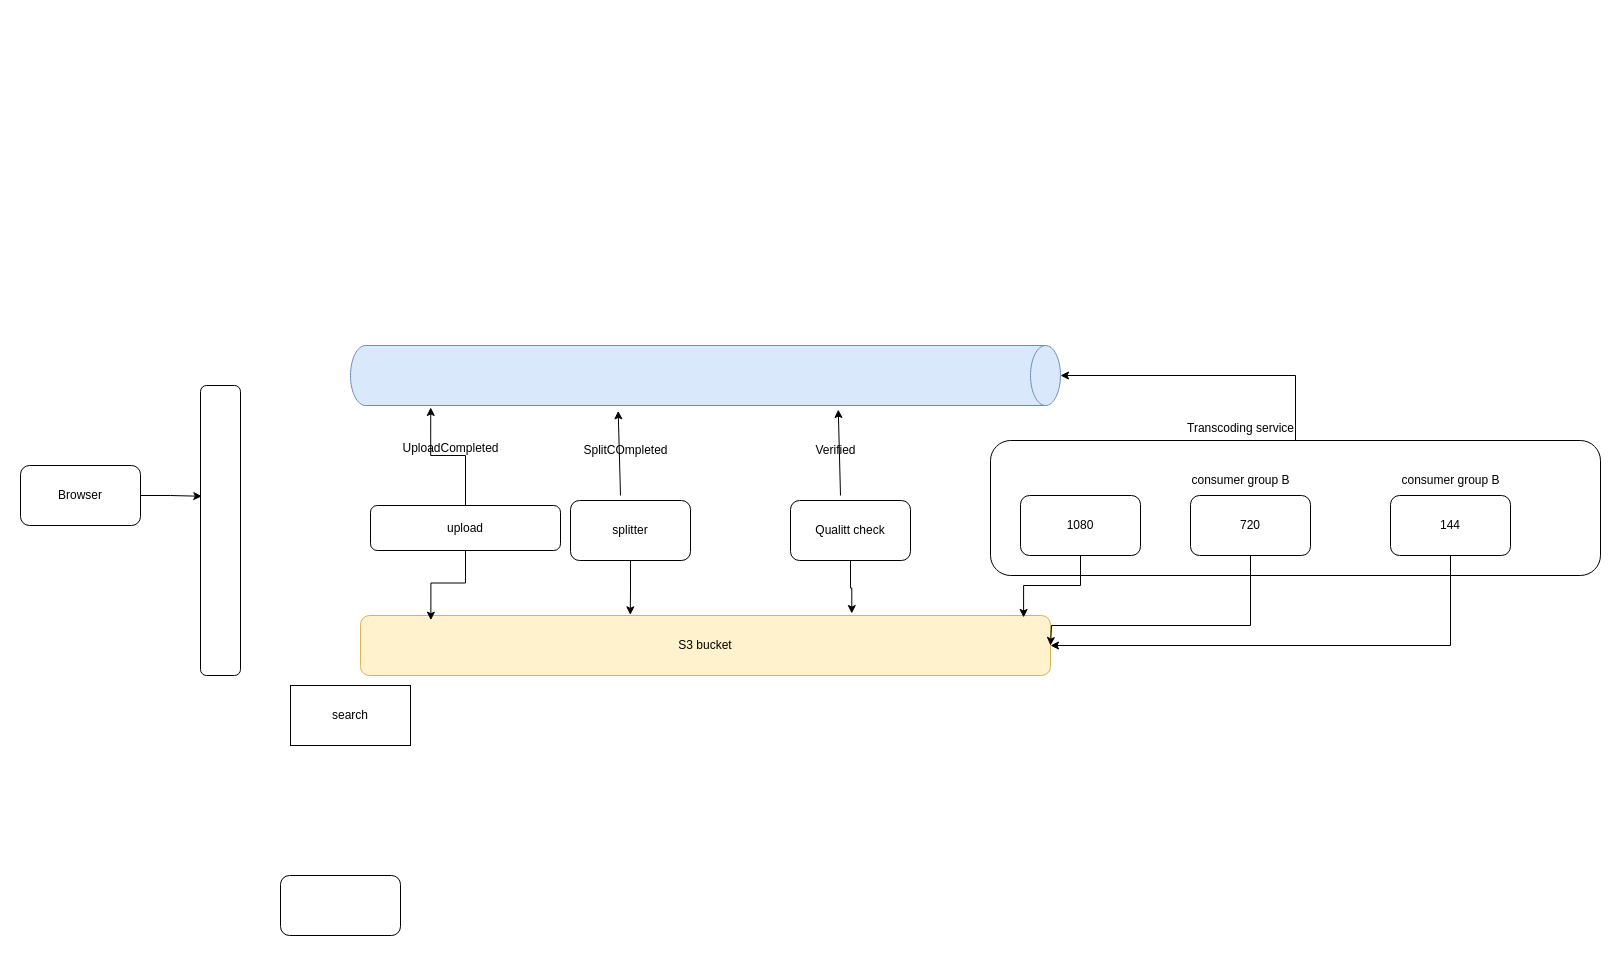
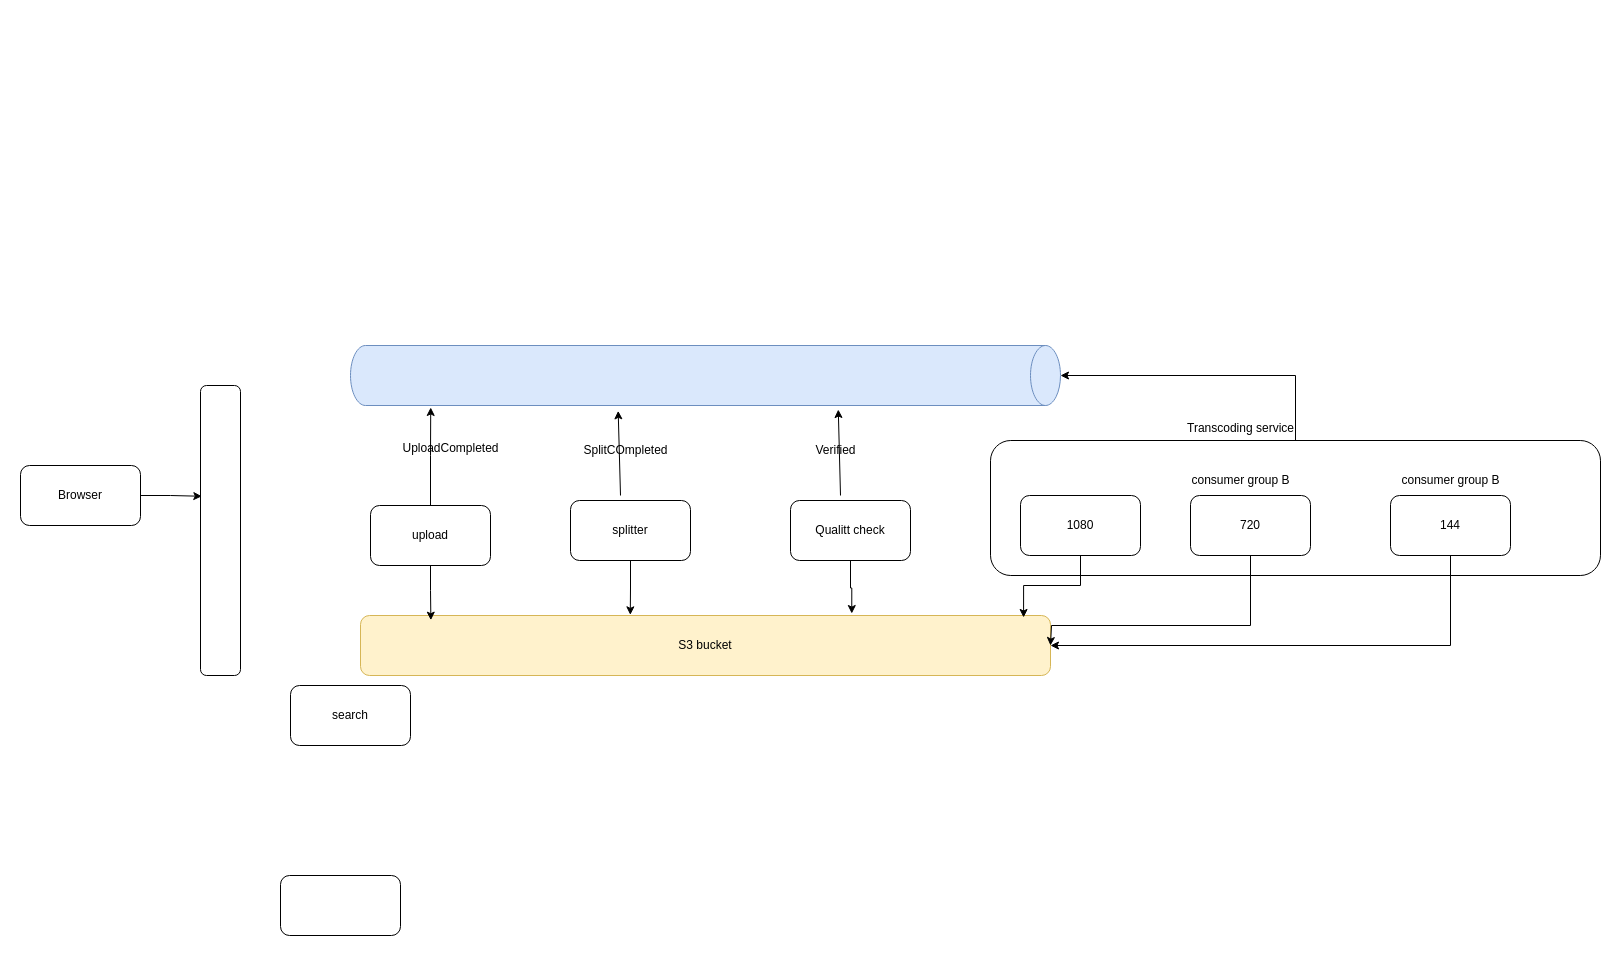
  <mxCell id="0" />
  <mxCell id="1" parent="0" />
  <mxCell id="2" value="" style="rounded=1;whiteSpace=wrap;html=1;" vertex="1" parent="1"><mxGeometry x="990" y="440" width="610" height="135" as="geometry" /></mxCell>
  <mxCell id="3" value="Browser" style="rounded=1;whiteSpace=wrap;html=1;" vertex="1" parent="1"><mxGeometry x="20" y="465" width="120" height="60" as="geometry" /></mxCell>
  <mxCell id="4" value="" style="rounded=1;whiteSpace=wrap;html=1;" vertex="1" parent="1"><mxGeometry x="200" y="385" width="40" height="290" as="geometry" /></mxCell>
  <mxCell id="5" style="edgeStyle=orthogonalEdgeStyle;rounded=0;orthogonalLoop=1;jettySize=auto;html=1;entryX=0.033;entryY=0.382;entryDx=0;entryDy=0;entryPerimeter=0;" edge="1" parent="1" source="3" target="4"><mxGeometry relative="1" as="geometry" /></mxCell>
  <mxCell id="6" value="Qualitt check" style="rounded=1;whiteSpace=wrap;html=1;" vertex="1" parent="1"><mxGeometry x="790" y="500" width="120" height="60" as="geometry" /></mxCell>
  <mxCell id="7" value="" style="rounded=1;whiteSpace=wrap;html=1;" vertex="1" parent="1"><mxGeometry x="280" y="875" width="120" height="60" as="geometry" /></mxCell>
- <mxCell id="8" value="search" style="whiteSpace=wrap;html=1;rounded=0;" vertex="1" parent="1"><mxGeometry x="290" y="685" width="120" height="60" as="geometry" /></mxCell>
+ <mxCell id="8" value="search" style="rounded=1;whiteSpace=wrap;html=1;" vertex="1" parent="1"><mxGeometry x="290" y="685" width="120" height="60" as="geometry" /></mxCell>
  <mxCell id="9" value="S3 bucket" style="rounded=1;whiteSpace=wrap;html=1;fillColor=#fff2cc;strokeColor=#d6b656;" vertex="1" parent="1"><mxGeometry x="360" y="615" width="690" height="60" as="geometry" /></mxCell>
  <mxCell id="10" value="" style="shape=cylinder3;whiteSpace=wrap;html=1;boundedLbl=1;backgroundOutline=1;size=15;rotation=90;fillColor=#dae8fc;strokeColor=#6c8ebf;" vertex="1" parent="1"><mxGeometry x="675" y="20" width="60" height="710" as="geometry" /></mxCell>
  <mxCell id="11" value="splitter" style="rounded=1;whiteSpace=wrap;html=1;" vertex="1" parent="1"><mxGeometry x="570" y="500" width="120" height="60" as="geometry" /></mxCell>
- <mxCell id="12" value="upload" style="rounded=1;whiteSpace=wrap;html=1;" vertex="1" parent="1"><mxGeometry x="370" y="505" width="190" height="45" as="geometry" /></mxCell>
+ <mxCell id="12" value="upload" style="rounded=1;whiteSpace=wrap;html=1;" vertex="1" parent="1"><mxGeometry x="370" y="505" width="120" height="60" as="geometry" /></mxCell>
  <mxCell id="13" value="1080" style="rounded=1;whiteSpace=wrap;html=1;" vertex="1" parent="1"><mxGeometry x="1020" y="495" width="120" height="60" as="geometry" /></mxCell>
  <mxCell id="14" style="edgeStyle=orthogonalEdgeStyle;rounded=0;orthogonalLoop=1;jettySize=auto;html=1;" edge="1" parent="1" source="15"><mxGeometry relative="1" as="geometry"><mxPoint x="1050" y="645" as="targetPoint" /><Array as="points"><mxPoint x="1250" y="625" /><mxPoint x="1051" y="625" /></Array></mxGeometry></mxCell>
  <mxCell id="15" value="720" style="rounded=1;whiteSpace=wrap;html=1;" vertex="1" parent="1"><mxGeometry x="1190" y="495" width="120" height="60" as="geometry" /></mxCell>
  <mxCell id="16" style="edgeStyle=orthogonalEdgeStyle;rounded=0;orthogonalLoop=1;jettySize=auto;html=1;entryX=1;entryY=0.5;entryDx=0;entryDy=0;" edge="1" parent="1" source="17" target="9"><mxGeometry relative="1" as="geometry"><Array as="points"><mxPoint x="1450" y="645" /></Array></mxGeometry></mxCell>
  <mxCell id="17" value="144" style="rounded=1;whiteSpace=wrap;html=1;" vertex="1" parent="1"><mxGeometry x="1390" y="495" width="120" height="60" as="geometry" /></mxCell>
  <mxCell id="18" value="consumer group B" style="text;html=1;align=center;verticalAlign=middle;resizable=0;points=[];autosize=1;strokeColor=none;fillColor=none;" vertex="1" parent="1"><mxGeometry x="1180" y="465" width="120" height="30" as="geometry" /></mxCell>
  <mxCell id="19" value="consumer group B" style="text;html=1;align=center;verticalAlign=middle;resizable=0;points=[];autosize=1;strokeColor=none;fillColor=none;" vertex="1" parent="1"><mxGeometry x="1390" y="465" width="120" height="30" as="geometry" /></mxCell>
  <mxCell id="20" value="Transcoding service" style="text;html=1;align=center;verticalAlign=middle;resizable=0;points=[];autosize=1;strokeColor=none;fillColor=none;" vertex="1" parent="1"><mxGeometry x="1175" y="413" width="130" height="30" as="geometry" /></mxCell>
  <mxCell id="21" style="edgeStyle=orthogonalEdgeStyle;rounded=0;orthogonalLoop=1;jettySize=auto;html=1;entryX=1.033;entryY=0.887;entryDx=0;entryDy=0;entryPerimeter=0;" edge="1" parent="1" source="12" target="10"><mxGeometry relative="1" as="geometry" /></mxCell>
  <mxCell id="22" value="SplitCOmpleted" style="text;html=1;align=center;verticalAlign=middle;resizable=0;points=[];autosize=1;strokeColor=none;fillColor=none;" vertex="1" parent="1"><mxGeometry x="570" y="435" width="110" height="30" as="geometry" /></mxCell>
  <mxCell id="23" value="UploadCompleted" style="text;html=1;align=center;verticalAlign=middle;resizable=0;points=[];autosize=1;strokeColor=none;fillColor=none;" vertex="1" parent="1"><mxGeometry x="390" y="433" width="120" height="30" as="geometry" /></mxCell>
  <mxCell id="24" value="Verified" style="text;html=1;align=center;verticalAlign=middle;resizable=0;points=[];autosize=1;strokeColor=none;fillColor=none;" vertex="1" parent="1"><mxGeometry x="805" y="435" width="60" height="30" as="geometry" /></mxCell>
  <mxCell id="25" value="" style="endArrow=classic;html=1;rounded=0;entryX=1.089;entryY=0.623;entryDx=0;entryDy=0;entryPerimeter=0;" edge="1" parent="1" target="10"><mxGeometry width="50" height="50" relative="1" as="geometry"><mxPoint x="620" y="495" as="sourcePoint" /><mxPoint x="850" y="475" as="targetPoint" /></mxGeometry></mxCell>
  <mxCell id="26" value="" style="endArrow=classic;html=1;rounded=0;entryX=1.067;entryY=0.313;entryDx=0;entryDy=0;entryPerimeter=0;" edge="1" parent="1" target="10"><mxGeometry width="50" height="50" relative="1" as="geometry"><mxPoint x="840" y="495" as="sourcePoint" /><mxPoint x="850" y="475" as="targetPoint" /></mxGeometry></mxCell>
  <mxCell id="27" style="edgeStyle=orthogonalEdgeStyle;rounded=0;orthogonalLoop=1;jettySize=auto;html=1;entryX=0.102;entryY=0.078;entryDx=0;entryDy=0;entryPerimeter=0;" edge="1" parent="1" source="12" target="9"><mxGeometry relative="1" as="geometry" /></mxCell>
  <mxCell id="28" style="edgeStyle=orthogonalEdgeStyle;rounded=0;orthogonalLoop=1;jettySize=auto;html=1;entryX=0.391;entryY=-0.011;entryDx=0;entryDy=0;entryPerimeter=0;" edge="1" parent="1" source="11" target="9"><mxGeometry relative="1" as="geometry" /></mxCell>
  <mxCell id="29" style="edgeStyle=orthogonalEdgeStyle;rounded=0;orthogonalLoop=1;jettySize=auto;html=1;entryX=0.712;entryY=-0.033;entryDx=0;entryDy=0;entryPerimeter=0;" edge="1" parent="1" source="6" target="9"><mxGeometry relative="1" as="geometry" /></mxCell>
  <mxCell id="30" style="edgeStyle=orthogonalEdgeStyle;rounded=0;orthogonalLoop=1;jettySize=auto;html=1;entryX=0.5;entryY=0;entryDx=0;entryDy=0;entryPerimeter=0;" edge="1" parent="1" source="2" target="10"><mxGeometry relative="1" as="geometry" /></mxCell>
  <mxCell id="31" style="edgeStyle=orthogonalEdgeStyle;rounded=0;orthogonalLoop=1;jettySize=auto;html=1;entryX=0.961;entryY=0.033;entryDx=0;entryDy=0;entryPerimeter=0;" edge="1" parent="1" source="13" target="9"><mxGeometry relative="1" as="geometry" /></mxCell>
